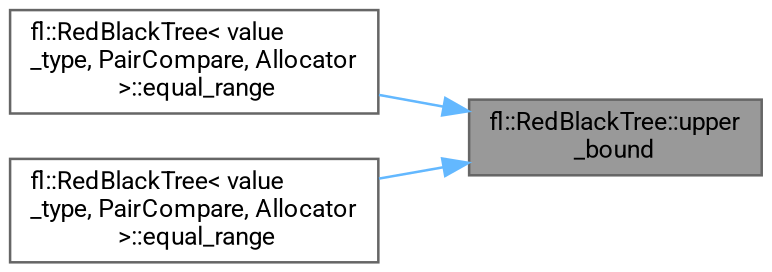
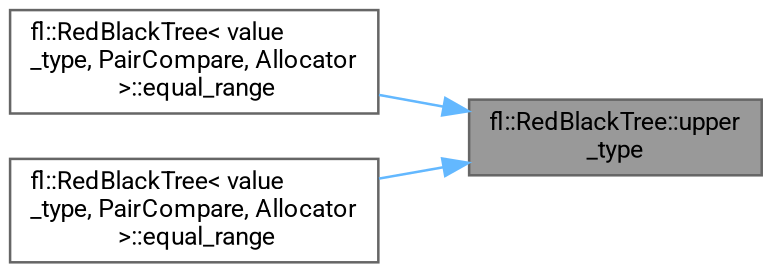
  digraph {
    rankdir=RL
    fontname=Roboto
    node [color=grey40 fillcolor=white fontname=Roboto fontsize=10 shape=box style=filled]
    edge [color=steelblue1 dir=back fontname=Roboto fontsize=10 labelfontname=Helvetica labelfontsize=10 style=solid]
-   n1 [color=gray40 fillcolor=grey60 fontcolor=black height=0.2 label="fl::RedBlackTree::upper\l_bound" width=0.4]
+   n1 [color=gray40 fillcolor=grey60 fontcolor=black height=0.2 label="fl::RedBlackTree::upper\l_type" width=0.4]
    n2 [height=0.2 label="fl::RedBlackTree\< value\l_type, PairCompare, Allocator\l \>::equal_range" width=0.4]
    n3 [height=0.2 label="fl::RedBlackTree\< value\l_type, PairCompare, Allocator\l \>::equal_range" width=0.4]
    n1 -> n2
    n1 -> n3
  }
